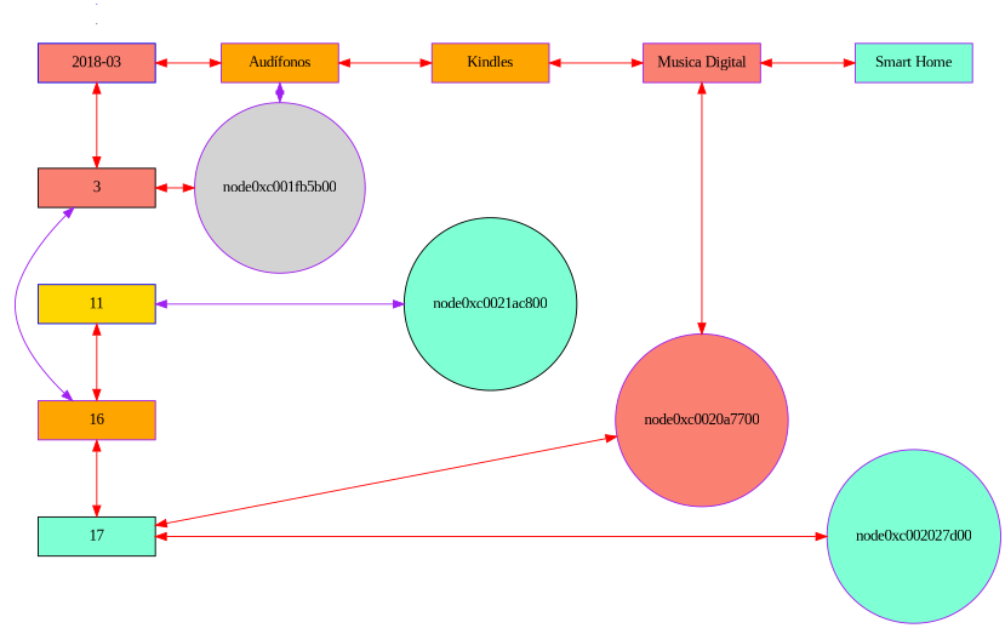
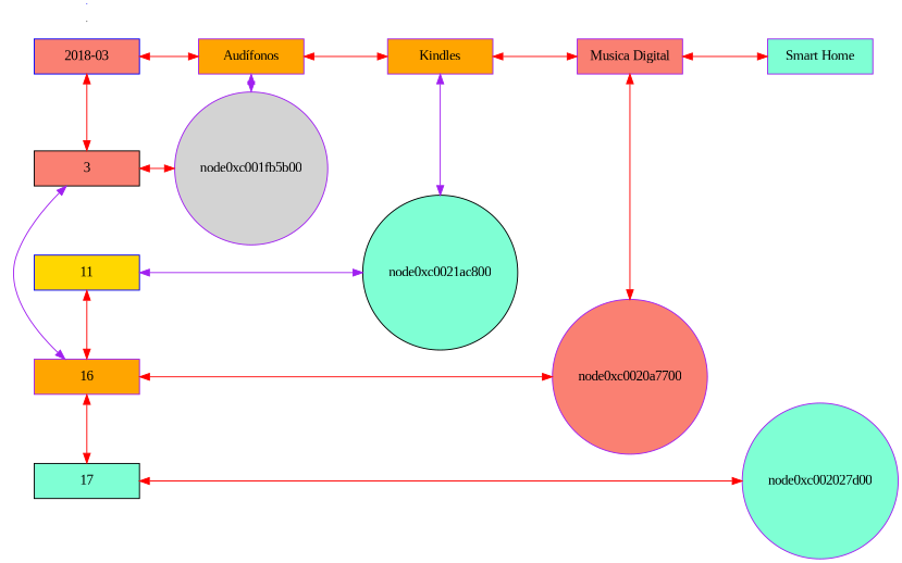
  digraph {
    fontname="Liberation Serif"
    rankdir=LR
    node [color=purple fillcolor=aquamarine fontname="Liberation Serif" group=1 shape=box style=filled]
    edge [color=red dir=both fontname="Liberation Serif"]
    n1 [color=blue fillcolor=salmon label="2018-03" width=1.5]
    n2 [color=black fillcolor=salmon group=3 label=3 width=1.5]
    n3 [color=blue fillcolor=gold group=11 label=11 width=1.5]
    n4 [fillcolor=orange group=16 label=16 width=1.5]
    n5 [color=black group=17 label=17 width=1.5]
    n6 [fillcolor=orange label="Audífonos" width=1.5]
    node0xc001fb5b00 [fillcolor=lightgrey group=3 shape=circle width=0.5]
    n8 [fillcolor=orange label=Kindles width=1.5]
    node0xc0021ac800 [color=black group=11 shape=circle width=0.5]
    n10 [fillcolor=salmon label="Musica Digital" width=1.5]
    node0xc0020a7700 [fillcolor=salmon group=16 shape=circle width=0.5]
    n12 [label="Smart Home" width=1.5]
    node0xc002027d00 [group=17 shape=circle width=0.5]
    e0 [color=black fillcolor=gold shape=point width=0 group=""]
    e1 [color=blue shape=point width=0 group=""]
    subgraph sub_1 {
      rank=same
      n1
      n2
    }
    subgraph sub_2 {
      rank=same
      n2
      n3
    }
    subgraph sub_3 {
      rank=same
      n3
      n4
    }
    subgraph sub_4 {
      rank=same
      n4
      n5
    }
    subgraph sub_5 {
      rank=same
      n6
      node0xc001fb5b00
    }
    subgraph sub_6 {
      rank=same
      n8
      node0xc0021ac800
    }
    subgraph sub_7 {
      rank=same
      n10
      node0xc0020a7700
    }
    subgraph sub_8 {
      rank=same
      n12
      node0xc002027d00
    }
    n1 -> n2
    n1 -> n6
    n2 -> n4 [color=purple]
    n2 -> node0xc001fb5b00
    n3 -> n4
    n3 -> node0xc0021ac800 [color=purple]
    n4 -> n5
-   n5 -> node0xc0020a7700
+   n4 -> node0xc0020a7700
    n5 -> node0xc002027d00
    n6 -> node0xc001fb5b00 [color=purple]
    n6 -> n8
+   n8 -> node0xc0021ac800 [color=purple]
    n8 -> n10
    n10 -> node0xc0020a7700
    n10 -> n12
  }
